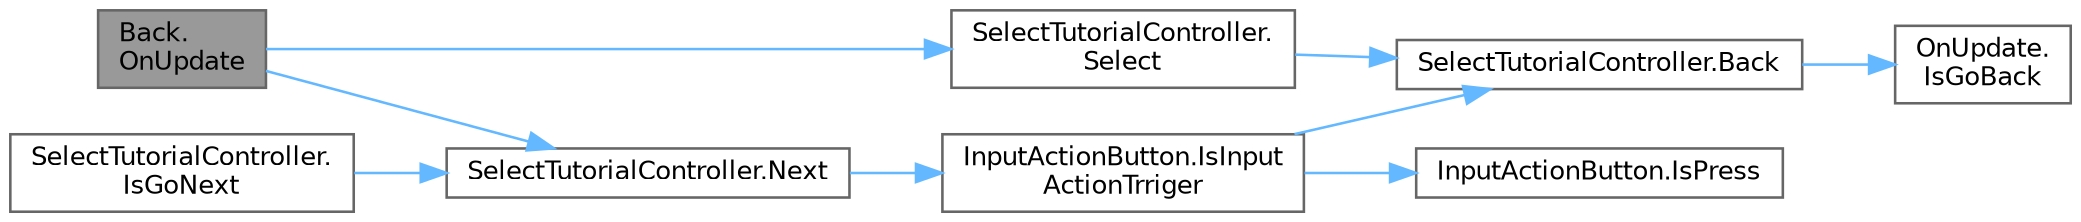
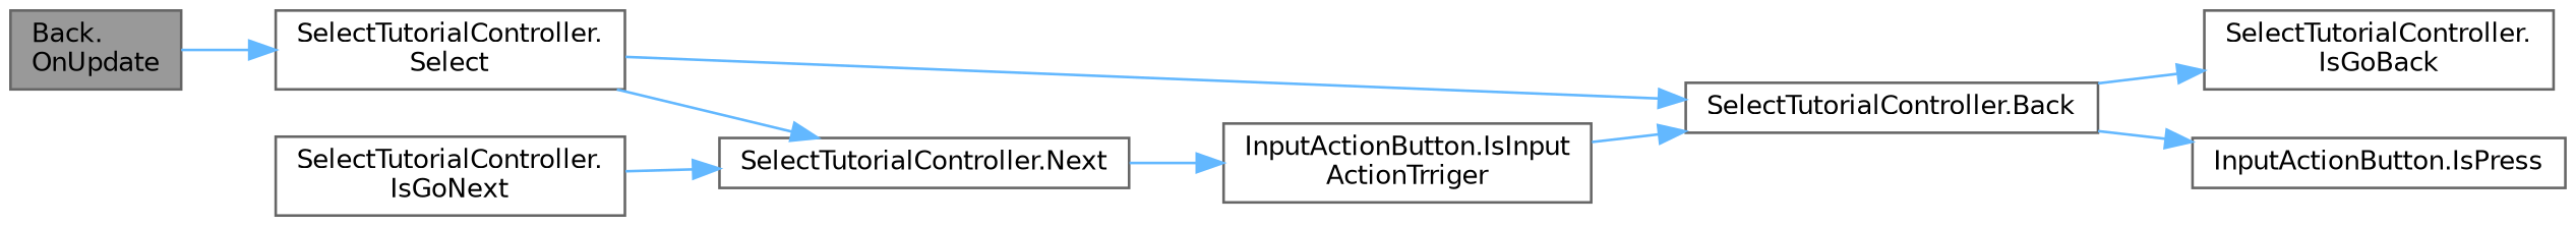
  digraph {
    rankdir=LR
    node [color=grey40 fillcolor=white fontname=Helvetica fontsize=10 shape=box style=filled]
    edge [color=steelblue1 fontname=Helvetica fontsize=10 labelfontname=Helvetica labelfontsize=10 style=solid]
    n1 [color=gray40 fillcolor=grey60 fontcolor=black height=0.2 label="Back.\lOnUpdate" width=0.4]
    n2 [height=0.2 label="SelectTutorialController.\lSelect" width=0.4]
    n3 [height=0.2 label="SelectTutorialController.Back" width=0.4]
    n4 [height=0.2 label="SelectTutorialController.Next" width=0.4]
-   n5 [height=0.2 label="OnUpdate.\lIsGoBack" width=0.4]
+   n5 [height=0.2 label="SelectTutorialController.\lIsGoBack" width=0.4]
    n6 [height=0.2 label="InputActionButton.IsInput\lActionTrriger" width=0.4]
    n7 [height=0.2 label="InputActionButton.IsPress" width=0.4]
    n8 [height=0.2 label="SelectTutorialController.\lIsGoNext" width=0.4]
    n1 -> n2
    n2 -> n3
-   n1 -> n4
+   n2 -> n4
    n3 -> n5
    n4 -> n6
    n6 -> n3
-   n6 -> n7
+   n3 -> n7
    n8 -> n4
  }
